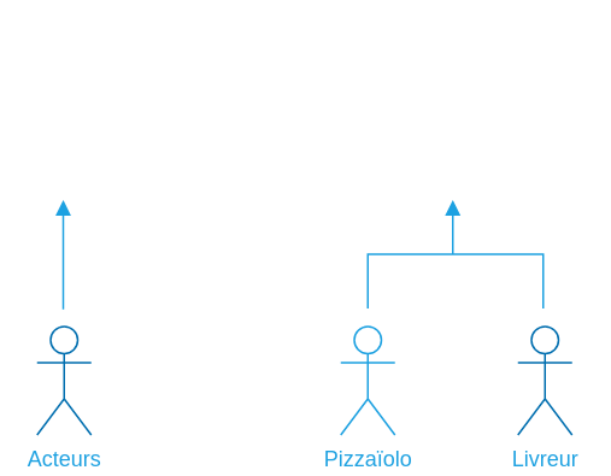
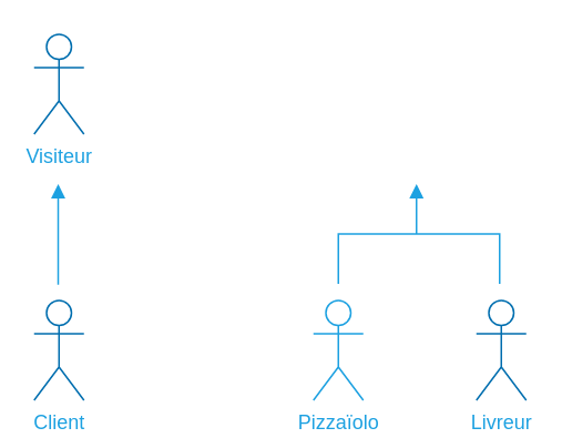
  <mxCell id="0" />
  <mxCell id="1" value="Application" style="" parent="0" />
- <mxCell id="2" value="&lt;font color=&quot;#1da1e1&quot;&gt;Acteurs&lt;/font&gt;" style="shape=umlActor;verticalLabelPosition=bottom;verticalAlign=top;html=1;strokeColor=#006EAF;fontColor=#ffffff;fillColor=none;" vertex="1" parent="1"><mxGeometry x="20" y="180" width="30" height="60" as="geometry" /></mxCell>
+ <mxCell id="2" value="&lt;font color=&quot;#1da1e1&quot;&gt;Client&lt;/font&gt;" style="shape=umlActor;verticalLabelPosition=bottom;verticalAlign=top;html=1;strokeColor=#006EAF;fontColor=#ffffff;fillColor=none;" vertex="1" parent="1"><mxGeometry x="20" y="180" width="30" height="60" as="geometry" /></mxCell>
  <mxCell id="3" value="" style="endArrow=block;html=1;endFill=1;rounded=0;strokeColor=#1DA1E1;" edge="1" parent="1"><mxGeometry width="50" height="50" relative="1" as="geometry"><mxPoint x="34.5" y="170.5" as="sourcePoint" /><mxPoint x="34.5" y="110" as="targetPoint" /></mxGeometry></mxCell>
  <mxCell id="4" value="" style="endArrow=none;html=1;endFill=0;rounded=0;strokeColor=#1DA1E1;" edge="1" parent="1"><mxGeometry width="50" height="50" relative="1" as="geometry"><mxPoint x="203" y="170" as="sourcePoint" /><mxPoint x="300" y="170" as="targetPoint" /><Array as="points"><mxPoint x="203" y="140" /><mxPoint x="300" y="140" /></Array></mxGeometry></mxCell>
  <mxCell id="5" value="" style="endArrow=block;html=1;endFill=1;rounded=0;strokeColor=#1DA1E1;" edge="1" parent="1"><mxGeometry width="50" height="50" relative="1" as="geometry"><mxPoint x="250" y="140" as="sourcePoint" /><mxPoint x="250" y="110" as="targetPoint" /></mxGeometry></mxCell>
  <mxCell id="6" value="Acteurs et actions" parent="0" />
  <mxCell id="7" value="&lt;font color=&quot;#1da1e1&quot;&gt;Pizzaïolo&lt;/font&gt;" style="shape=umlActor;verticalLabelPosition=bottom;verticalAlign=top;html=1;strokeColor=#1DA1E1;fillColor=none;" parent="6" vertex="1"><mxGeometry x="188" y="180" width="30" height="60" as="geometry" /></mxCell>
  <mxCell id="8" value="&lt;font color=&quot;#1da1e1&quot;&gt;Livreur&lt;/font&gt;" style="shape=umlActor;verticalLabelPosition=bottom;verticalAlign=top;html=1;strokeColor=#006EAF;fontColor=#ffffff;fillColor=none;rotation=0;direction=east;" parent="6" vertex="1"><mxGeometry x="286" y="180" width="30" height="60" as="geometry" /></mxCell>
+ <mxCell id="9" value="&lt;font color=&quot;#1da1e1&quot;&gt;Visiteur&lt;/font&gt;" style="shape=umlActor;verticalLabelPosition=bottom;verticalAlign=top;html=1;strokeColor=#006EAF;fontColor=#ffffff;fillColor=none;" parent="6" vertex="1"><mxGeometry x="20" y="20" width="30" height="60" as="geometry" /></mxCell>
